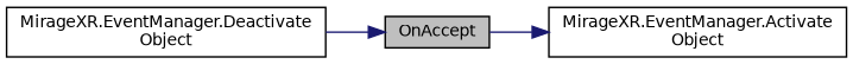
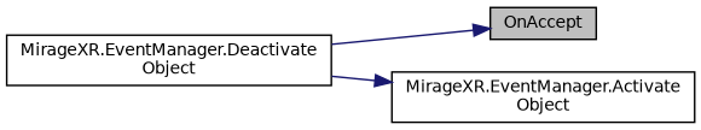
  digraph {
    rankdir=LR
    node [color=black fillcolor=white fontname=Helvetica fontsize=10 shape=record style=filled]
    edge [color=midnightblue fontname=Helvetica fontsize=10 labelfontname=Helvetica labelfontsize=10 style=solid]
    n1 [fillcolor=grey75 fontcolor=black height=0.2 label=OnAccept width=0.4]
    n2 [height=0.2 label="MirageXR.EventManager.Activate\lObject" width=0.4]
    n3 [height=0.2 label="MirageXR.EventManager.Deactivate\lObject" width=0.4]
-   n1 -> n2
+   n3 -> n2
    n3 -> n1
  }
